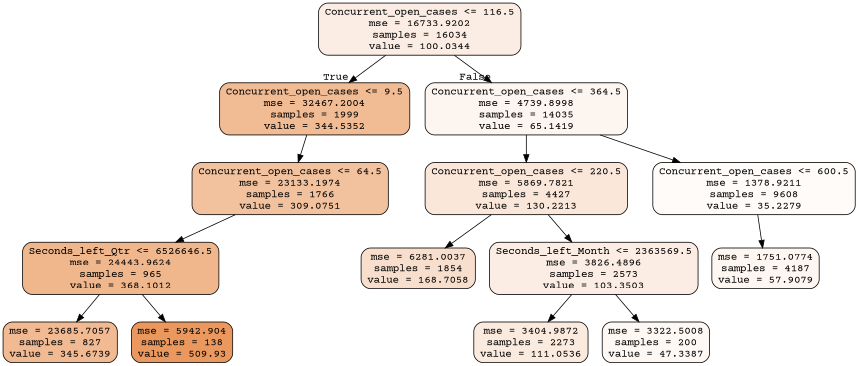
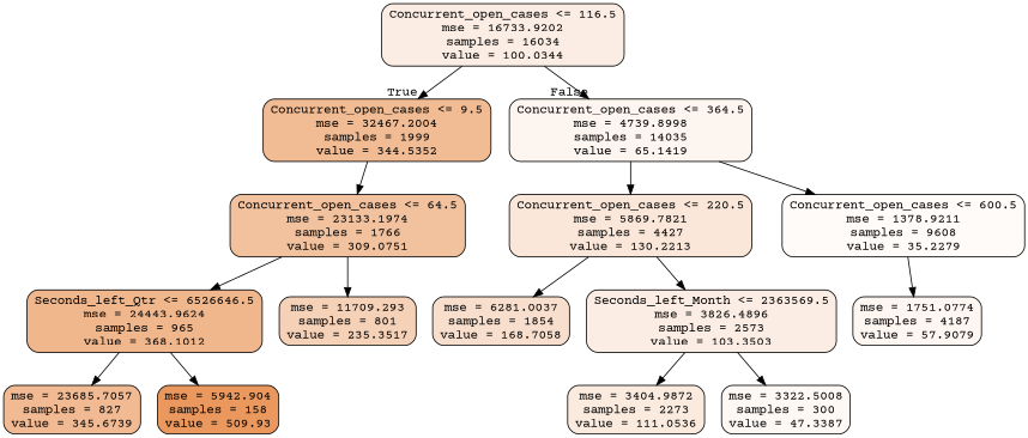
  digraph {
    fontname="Courier Prime"
    node [color=black fontname="Courier Prime" shape=box style="filled, rounded"]
    edge [fontname="Courier Prime"]
    n1 [fillcolor="#e5813923" label="Concurrent_open_cases <= 116.5\nmse = 16733.9202\nsamples = 16034\nvalue = 100.0344"]
    n2 [fillcolor="#e581398a" label="Concurrent_open_cases <= 9.5\nmse = 32467.2004\nsamples = 1999\nvalue = 344.5352"]
    n3 [fillcolor="#e5813914" label="Concurrent_open_cases <= 364.5\nmse = 4739.8998\nsamples = 14035\nvalue = 65.1419"]
    n4 [fillcolor="#e581397b" label="Concurrent_open_cases <= 64.5\nmse = 23133.1974\nsamples = 1766\nvalue = 309.0751"]
    n5 [fillcolor="#e5813930" label="Concurrent_open_cases <= 220.5\nmse = 5869.7821\nsamples = 4427\nvalue = 130.2213"]
    n6 [fillcolor="#e5813907" label="Concurrent_open_cases <= 600.5\nmse = 1378.9211\nsamples = 9608\nvalue = 35.2279"]
    n7 [fillcolor="#e5813994" label="Seconds_left_Qtr <= 6526646.5\nmse = 24443.9624\nsamples = 965\nvalue = 368.1012"]
+   n8 [fillcolor="#e581395c" label="mse = 11709.293\nsamples = 801\nvalue = 235.3517"]
    n9 [fillcolor="#e581398b" label="mse = 23685.7057\nsamples = 827\nvalue = 345.6739"]
-   n10 [fillcolor="#e58139d0" label="mse = 5942.904\nsamples = 138\nvalue = 509.93"]
+   n10 [fillcolor="#e58139d0" label="mse = 5942.904\nsamples = 158\nvalue = 509.93"]
    n11 [fillcolor="#e5813940" label="mse = 6281.0037\nsamples = 1854\nvalue = 168.7058"]
    n12 [fillcolor="#e5813924" label="Seconds_left_Month <= 2363569.5\nmse = 3826.4896\nsamples = 2573\nvalue = 103.3503"]
    n13 [fillcolor="#e5813911" label="mse = 1751.0774\nsamples = 4187\nvalue = 57.9079"]
    n14 [fillcolor="#e5813928" label="mse = 3404.9872\nsamples = 2273\nvalue = 111.0536"]
-   n15 [fillcolor="#e581390d" label="mse = 3322.5008\nsamples = 200\nvalue = 47.3387"]
+   n15 [fillcolor="#e581390d" label="mse = 3322.5008\nsamples = 300\nvalue = 47.3387"]
    n1 -> n2 [headlabel=True labelangle=45 labeldistance=2.5]
    n1 -> n3 [headlabel=False labelangle=-45 labeldistance=2.5]
    n2 -> n4
    n3 -> n5
    n3 -> n6
    n4 -> n7
+   n4 -> n8
    n5 -> n11
    n5 -> n12
    n6 -> n13
    n7 -> n9
    n7 -> n10
    n12 -> n14
    n12 -> n15
  }
